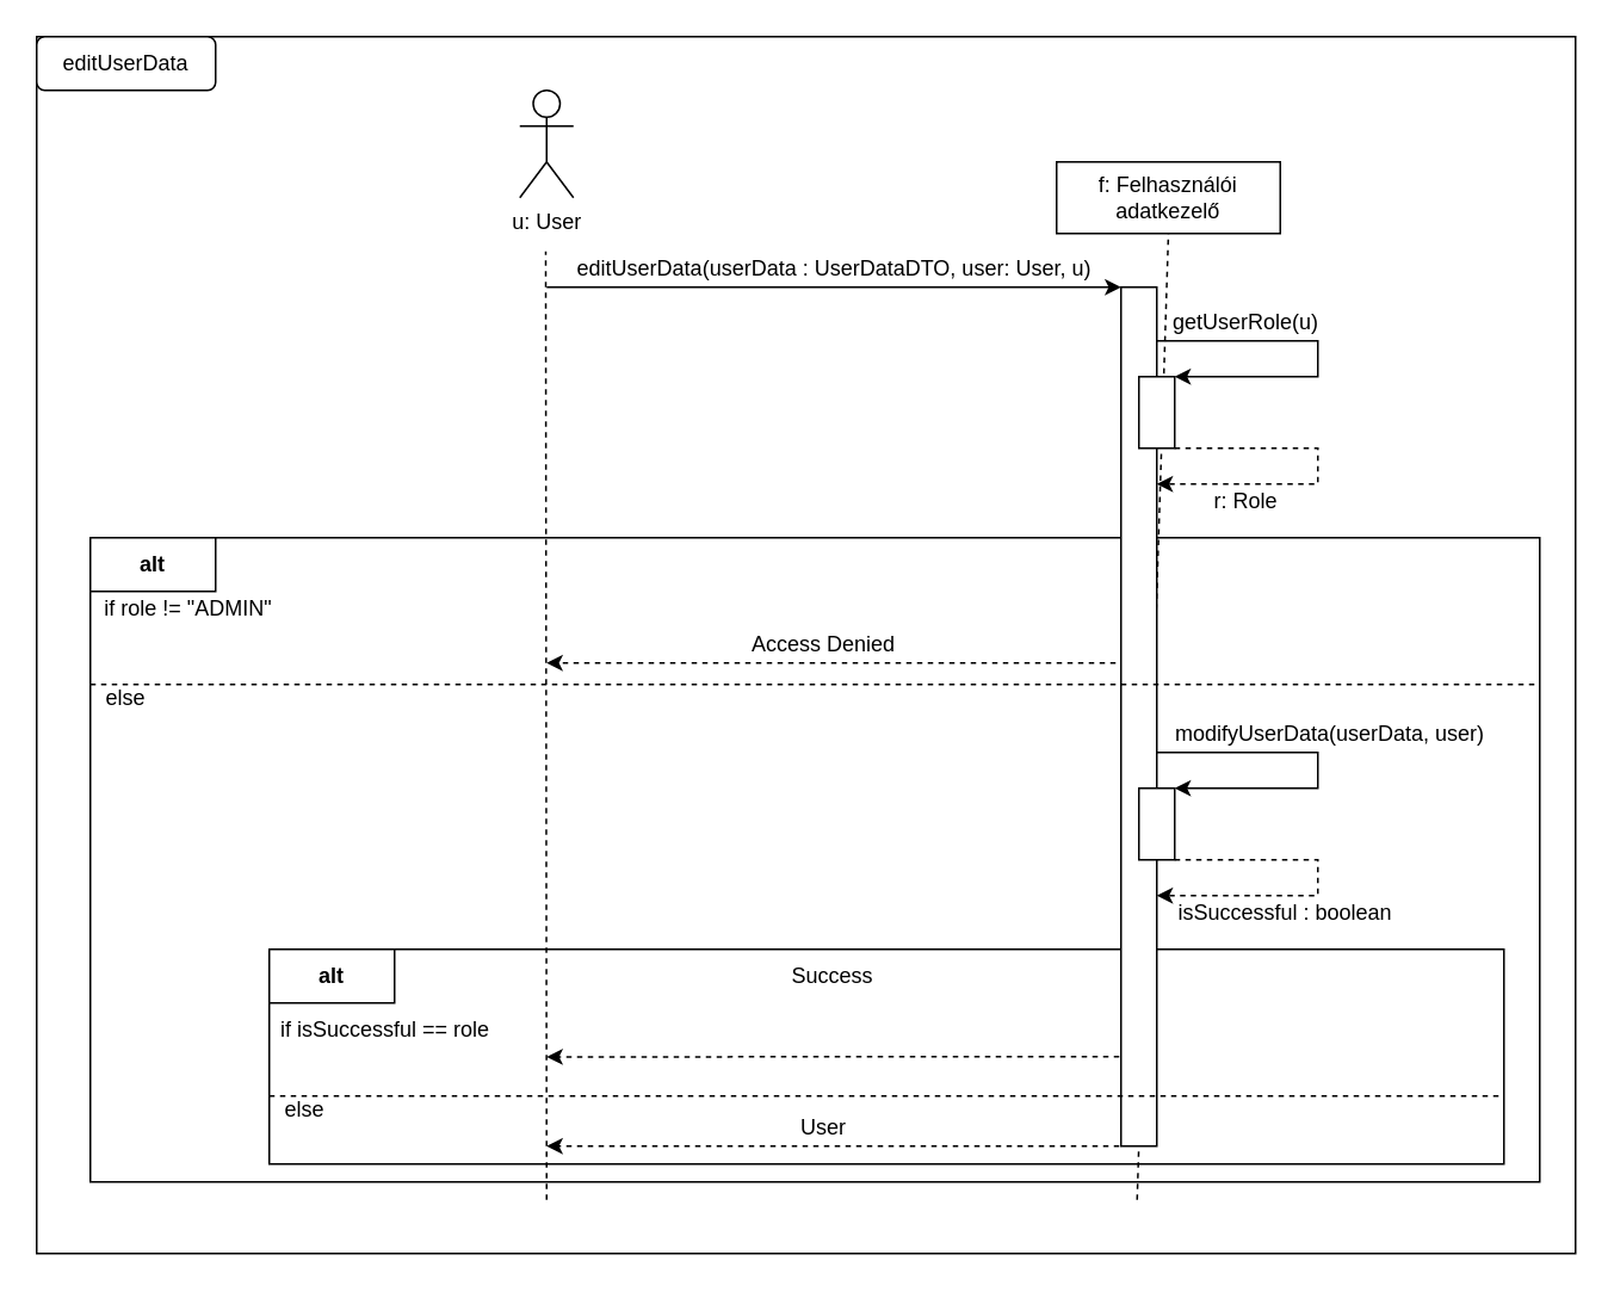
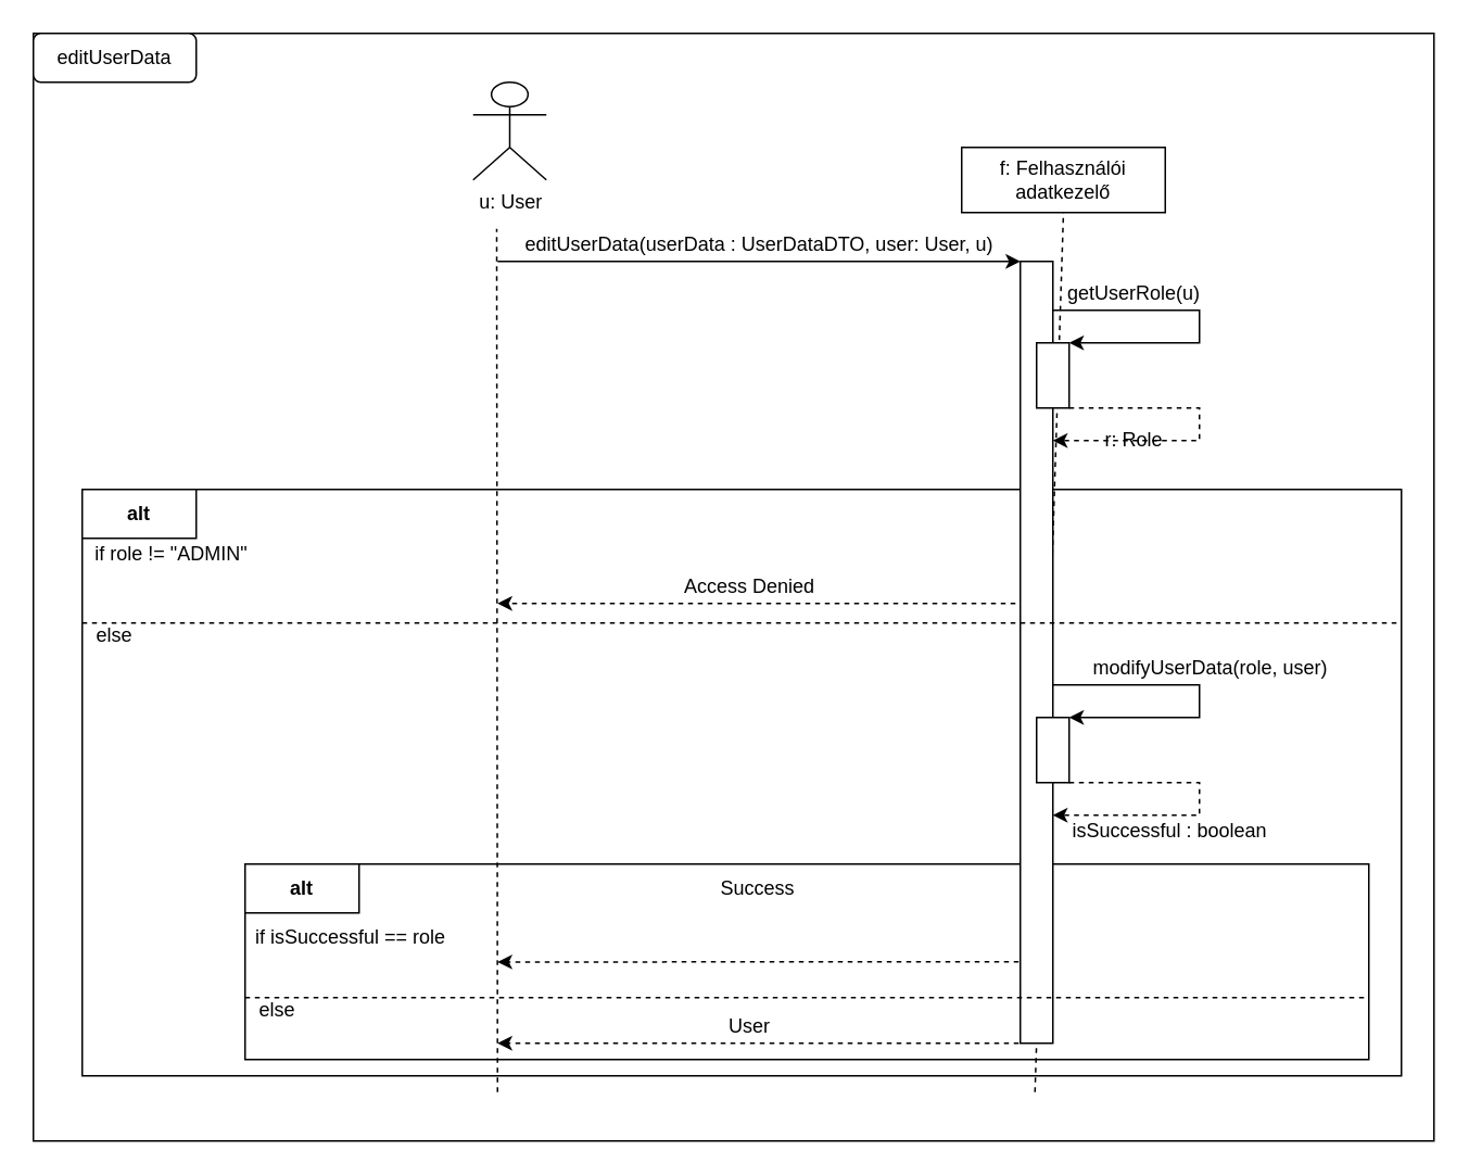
  <mxCell id="0" />
  <mxCell id="1" parent="0" />
  <mxCell id="2" value="" style="rounded=0;whiteSpace=wrap;html=1;" parent="1" vertex="1"><mxGeometry width="860" height="680" as="geometry" x="20" y="20" /></mxCell>
  <mxCell id="3" value="" style="rounded=0;whiteSpace=wrap;html=1;" parent="1" vertex="1"><mxGeometry x="50" y="300" width="810" height="360" as="geometry" /></mxCell>
  <mxCell id="4" value="" style="rounded=0;whiteSpace=wrap;html=1;" parent="1" vertex="1"><mxGeometry x="150" y="530" width="690" height="120" as="geometry" /></mxCell>
  <mxCell id="5" value="&lt;b&gt;alt&lt;/b&gt;" style="rounded=0;whiteSpace=wrap;html=1;" parent="1" vertex="1"><mxGeometry x="50" y="300" width="70" height="30" as="geometry" /></mxCell>
- <mxCell id="6" value="u: User" style="shape=umlActor;verticalLabelPosition=bottom;verticalAlign=top;html=1;outlineConnect=0;" parent="1" vertex="1"><mxGeometry x="290" y="50" width="30" height="60" as="geometry" /></mxCell>
+ <mxCell id="6" value="u: User" style="shape=umlActor;verticalLabelPosition=bottom;verticalAlign=top;html=1;outlineConnect=0;" parent="1" vertex="1"><mxGeometry x="290" y="50" width="45" height="60" as="geometry" /></mxCell>
  <mxCell id="7" value="f: Felhasználói adatkezelő" style="rounded=0;whiteSpace=wrap;html=1;" parent="1" vertex="1"><mxGeometry x="590" y="90" width="125" height="40" as="geometry" /></mxCell>
  <mxCell id="8" value="" style="endArrow=none;dashed=1;html=1;" parent="1" edge="1"><mxGeometry width="50" height="50" relative="1" as="geometry"><mxPoint x="305" y="670" as="sourcePoint" /><mxPoint x="304.5" y="140" as="targetPoint" /></mxGeometry></mxCell>
  <mxCell id="9" value="" style="endArrow=none;dashed=1;html=1;entryX=0.5;entryY=1;entryDx=0;entryDy=0;" parent="1" target="7" edge="1"><mxGeometry width="50" height="50" relative="1" as="geometry"><mxPoint x="635" y="670" as="sourcePoint" /><mxPoint x="635" y="150" as="targetPoint" /></mxGeometry></mxCell>
  <mxCell id="10" value="" style="endArrow=classic;html=1;entryX=0;entryY=0;entryDx=0;entryDy=0;" parent="1" target="15" edge="1"><mxGeometry width="50" height="50" relative="1" as="geometry"><mxPoint x="305" y="160" as="sourcePoint" /><mxPoint x="570" y="160" as="targetPoint" /></mxGeometry></mxCell>
  <mxCell id="11" value="editUserData(userData : UserDataDTO, user: User, u)" style="text;html=1;strokeColor=none;fillColor=none;align=center;verticalAlign=middle;whiteSpace=wrap;rounded=0;" parent="1" vertex="1"><mxGeometry x="296" y="140" width="340" height="20" as="geometry" /></mxCell>
  <mxCell id="12" value="" style="endArrow=classic;html=1;rounded=0;entryX=1;entryY=0;entryDx=0;entryDy=0;" parent="1" target="16" edge="1"><mxGeometry width="50" height="50" relative="1" as="geometry"><mxPoint x="646" y="190" as="sourcePoint" /><mxPoint x="646" y="210" as="targetPoint" /><Array as="points"><mxPoint x="736" y="190" /><mxPoint x="736" y="210" /></Array></mxGeometry></mxCell>
  <mxCell id="13" value="getUserRole(u)" style="text;html=1;strokeColor=none;fillColor=none;align=center;verticalAlign=middle;whiteSpace=wrap;rounded=0;" parent="1" vertex="1"><mxGeometry x="636" y="170" width="120" height="20" as="geometry" /></mxCell>
  <mxCell id="14" value="" style="endArrow=classic;html=1;exitX=1;exitY=1;exitDx=0;exitDy=0;rounded=0;dashed=1;" parent="1" source="16" edge="1"><mxGeometry width="50" height="50" relative="1" as="geometry"><mxPoint x="576" y="530" as="sourcePoint" /><mxPoint x="646" y="270" as="targetPoint" /><Array as="points"><mxPoint x="736" y="250" /><mxPoint x="736" y="270" /></Array></mxGeometry></mxCell>
  <mxCell id="15" value="" style="rounded=0;whiteSpace=wrap;html=1;" parent="1" vertex="1"><mxGeometry x="626" y="160" width="20" height="480" as="geometry" /></mxCell>
  <mxCell id="16" value="" style="rounded=0;whiteSpace=wrap;html=1;" parent="1" vertex="1"><mxGeometry x="636" y="210" width="20" height="40" as="geometry" /></mxCell>
- <mxCell id="17" value="r: Role" style="text;html=1;strokeColor=none;fillColor=none;align=center;verticalAlign=middle;whiteSpace=wrap;rounded=0;" parent="1" vertex="1"><mxGeometry x="676" y="270" width="40" height="20" as="geometry" /></mxCell>
+ <mxCell id="17" value="r: Role" style="text;html=1;strokeColor=none;fillColor=none;align=center;verticalAlign=middle;whiteSpace=wrap;rounded=0;" parent="1" vertex="1"><mxGeometry x="676" y="260" width="40" height="20" as="geometry" /></mxCell>
  <mxCell id="18" value="if role != &quot;ADMIN&quot;" style="text;html=1;strokeColor=none;fillColor=none;align=center;verticalAlign=middle;whiteSpace=wrap;rounded=0;" parent="1" vertex="1"><mxGeometry x="50" y="330" width="110" height="20" as="geometry" /></mxCell>
  <mxCell id="19" value="" style="endArrow=none;dashed=1;html=1;" parent="1" edge="1"><mxGeometry width="50" height="50" relative="1" as="geometry"><mxPoint x="50" y="382" as="sourcePoint" /><mxPoint x="860" y="382" as="targetPoint" /></mxGeometry></mxCell>
  <mxCell id="20" value="" style="endArrow=classic;html=1;rounded=0;dashed=1;" parent="1" edge="1"><mxGeometry width="50" height="50" relative="1" as="geometry"><mxPoint x="623" y="370" as="sourcePoint" /><mxPoint x="305" y="370" as="targetPoint" /></mxGeometry></mxCell>
  <mxCell id="21" value="Access Denied" style="text;html=1;strokeColor=none;fillColor=none;align=center;verticalAlign=middle;whiteSpace=wrap;rounded=0;" parent="1" vertex="1"><mxGeometry x="410" y="350" width="100" height="20" as="geometry" /></mxCell>
  <mxCell id="22" value="else" style="text;html=1;strokeColor=none;fillColor=none;align=center;verticalAlign=middle;whiteSpace=wrap;rounded=0;" parent="1" vertex="1"><mxGeometry x="50" y="380" width="40" height="20" as="geometry" /></mxCell>
  <mxCell id="23" value="" style="endArrow=classic;html=1;rounded=0;entryX=1;entryY=0;entryDx=0;entryDy=0;" parent="1" target="26" edge="1"><mxGeometry width="50" height="50" relative="1" as="geometry"><mxPoint x="646" y="420" as="sourcePoint" /><mxPoint x="646" y="440" as="targetPoint" /><Array as="points"><mxPoint x="736" y="420" /><mxPoint x="736" y="440" /></Array></mxGeometry></mxCell>
- <mxCell id="24" value="modifyUserData(userData, user)" style="text;html=1;strokeColor=none;fillColor=none;align=center;verticalAlign=middle;whiteSpace=wrap;rounded=0;" parent="1" vertex="1"><mxGeometry x="636" y="400" width="214" height="20" as="geometry" /></mxCell>
+ <mxCell id="24" value="modifyUserData(role, user)" style="text;html=1;strokeColor=none;fillColor=none;align=center;verticalAlign=middle;whiteSpace=wrap;rounded=0;" parent="1" vertex="1"><mxGeometry x="636" y="400" width="214" height="20" as="geometry" /></mxCell>
  <mxCell id="25" value="" style="endArrow=classic;html=1;exitX=1;exitY=1;exitDx=0;exitDy=0;rounded=0;dashed=1;" parent="1" source="26" edge="1"><mxGeometry width="50" height="50" relative="1" as="geometry"><mxPoint x="576" y="760" as="sourcePoint" /><mxPoint x="646" y="500" as="targetPoint" /><Array as="points"><mxPoint x="736" y="480" /><mxPoint x="736" y="500" /></Array></mxGeometry></mxCell>
  <mxCell id="26" value="" style="rounded=0;whiteSpace=wrap;html=1;" parent="1" vertex="1"><mxGeometry x="636" y="440" width="20" height="40" as="geometry" /></mxCell>
  <mxCell id="27" value="isSuccessful : boolean" style="text;html=1;strokeColor=none;fillColor=none;align=center;verticalAlign=middle;whiteSpace=wrap;rounded=0;" parent="1" vertex="1"><mxGeometry x="656" y="500" width="124" height="20" as="geometry" /></mxCell>
  <mxCell id="28" value="&lt;b&gt;alt&lt;/b&gt;" style="rounded=0;whiteSpace=wrap;html=1;" parent="1" vertex="1"><mxGeometry x="150" y="530" width="70" height="30" as="geometry" /></mxCell>
  <mxCell id="29" value="if isSuccessful == role" style="text;html=1;strokeColor=none;fillColor=none;align=center;verticalAlign=middle;whiteSpace=wrap;rounded=0;" parent="1" vertex="1"><mxGeometry x="150" y="565" width="130" height="20" as="geometry" /></mxCell>
  <mxCell id="30" value="" style="endArrow=classic;html=1;exitX=-0.133;exitY=0.396;exitDx=0;exitDy=0;exitPerimeter=0;rounded=0;dashed=1;" parent="1" edge="1"><mxGeometry width="50" height="50" relative="1" as="geometry"><mxPoint x="625" y="590" as="sourcePoint" /><mxPoint x="305" y="590.12" as="targetPoint" /></mxGeometry></mxCell>
  <mxCell id="31" value="" style="endArrow=classic;html=1;exitX=-0.133;exitY=0.396;exitDx=0;exitDy=0;exitPerimeter=0;rounded=0;dashed=1;" parent="1" edge="1"><mxGeometry width="50" height="50" relative="1" as="geometry"><mxPoint x="625" y="640" as="sourcePoint" /><mxPoint x="305" y="640" as="targetPoint" /></mxGeometry></mxCell>
  <mxCell id="32" value="" style="endArrow=none;dashed=1;html=1;" parent="1" edge="1"><mxGeometry width="50" height="50" relative="1" as="geometry"><mxPoint x="150" y="612" as="sourcePoint" /><mxPoint x="840" y="612" as="targetPoint" /></mxGeometry></mxCell>
  <mxCell id="33" value="else" style="text;html=1;strokeColor=none;fillColor=none;align=center;verticalAlign=middle;whiteSpace=wrap;rounded=0;" parent="1" vertex="1"><mxGeometry x="150" y="610" width="40" height="20" as="geometry" /></mxCell>
  <mxCell id="34" value="Success" style="text;html=1;strokeColor=none;fillColor=none;align=center;verticalAlign=middle;whiteSpace=wrap;rounded=0;" parent="1" vertex="1"><mxGeometry x="445" y="535" width="40" height="20" as="geometry" /></mxCell>
  <mxCell id="35" value="User" style="text;html=1;strokeColor=none;fillColor=none;align=center;verticalAlign=middle;whiteSpace=wrap;rounded=0;" parent="1" vertex="1"><mxGeometry x="440" y="620" width="40" height="20" as="geometry" /></mxCell>
  <mxCell id="36" value="editUserData" style="whiteSpace=wrap;html=1;rounded=1;" parent="1" vertex="1"><mxGeometry width="100" height="30" as="geometry" x="20" y="20" /></mxCell>
